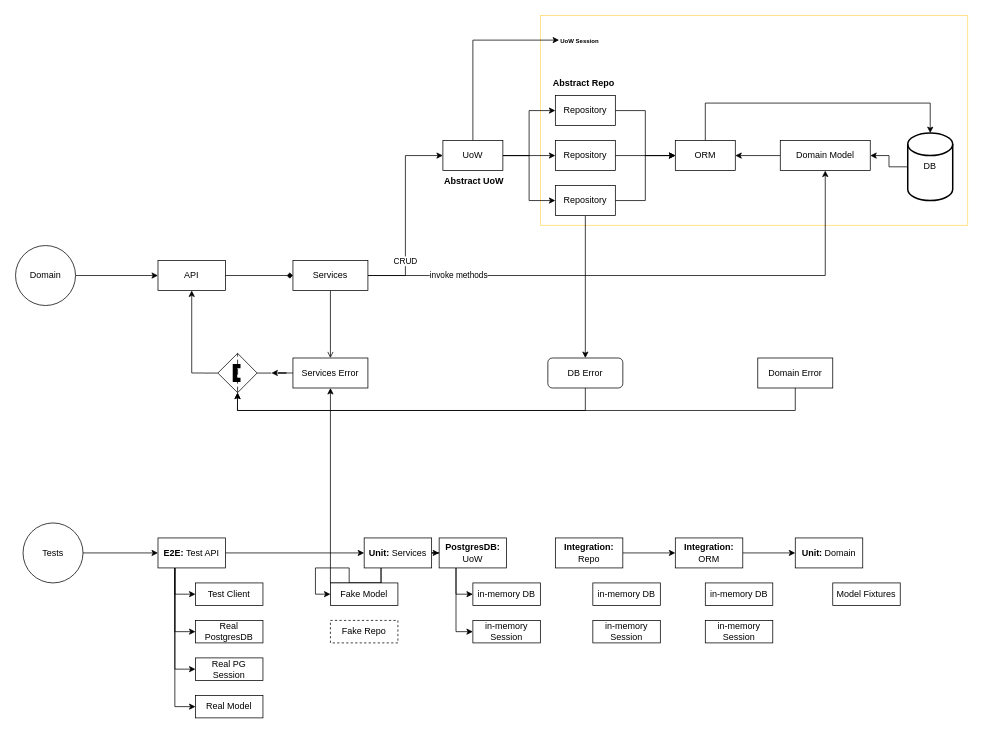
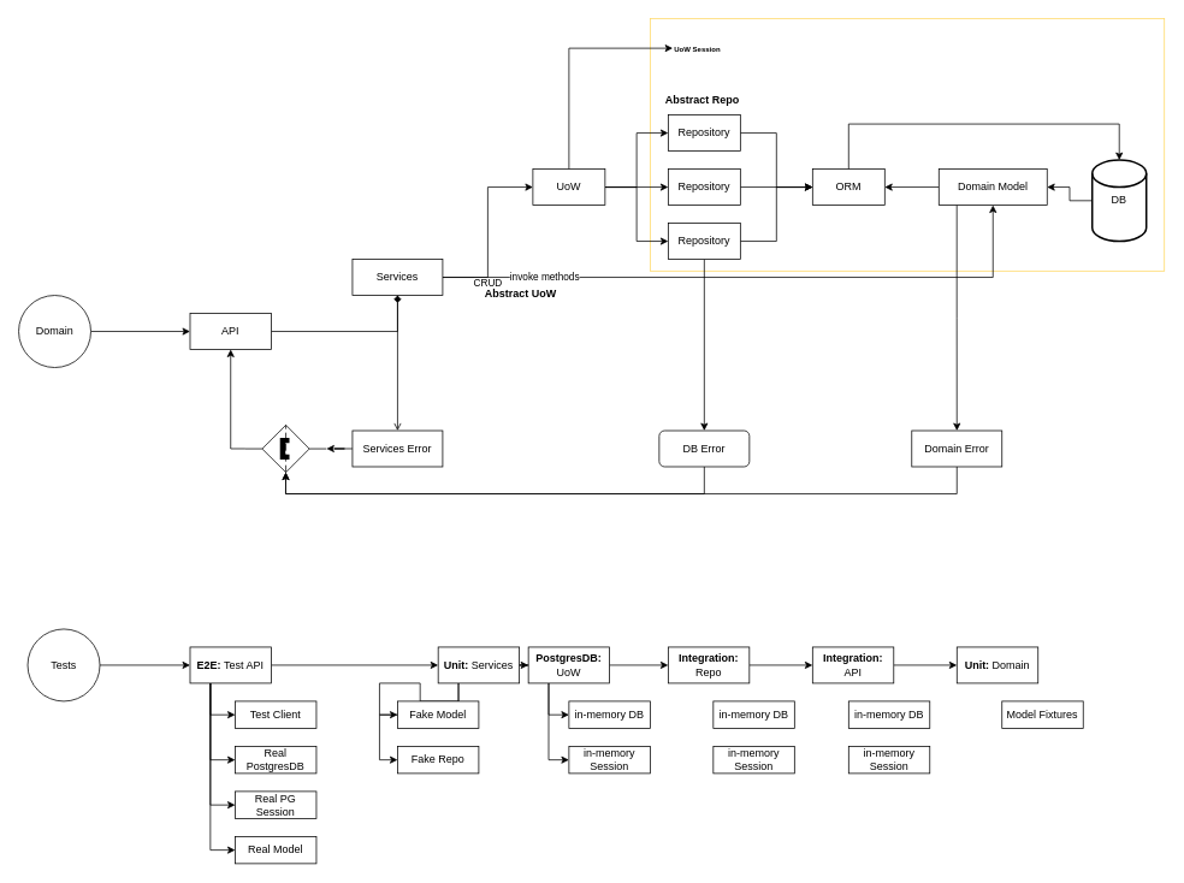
  <mxCell id="0" />
  <mxCell id="1" parent="0" />
  <mxCell id="2" value="" style="rounded=0;whiteSpace=wrap;html=1;fillColor=none;strokeWidth=1;strokeColor=#FFD966;" vertex="1" parent="1"><mxGeometry x="720" y="20" width="570" height="280" as="geometry" /></mxCell>
  <mxCell id="3" style="edgeStyle=orthogonalEdgeStyle;rounded=0;orthogonalLoop=1;jettySize=auto;html=1;entryX=0.5;entryY=0;entryDx=0;entryDy=0;entryPerimeter=0;exitX=0.5;exitY=0;exitDx=0;exitDy=0;" edge="1" parent="1" source="4" target="24"><mxGeometry relative="1" as="geometry"><Array as="points"><mxPoint x="940" y="137" /><mxPoint x="1240" y="137" /></Array></mxGeometry></mxCell>
  <mxCell id="4" value="ORM" style="rounded=0;whiteSpace=wrap;html=1;" vertex="1" parent="1"><mxGeometry x="900" y="187" width="80" height="40" as="geometry" /></mxCell>
  <mxCell id="5" style="edgeStyle=orthogonalEdgeStyle;rounded=0;orthogonalLoop=1;jettySize=auto;html=1;entryX=0;entryY=0.5;entryDx=0;entryDy=0;" edge="1" parent="1" source="6" target="4"><mxGeometry relative="1" as="geometry" /></mxCell>
  <mxCell id="6" value="Repository" style="rounded=0;whiteSpace=wrap;html=1;" vertex="1" parent="1"><mxGeometry x="740" y="127" width="80" height="40" as="geometry" /></mxCell>
  <mxCell id="7" style="edgeStyle=orthogonalEdgeStyle;rounded=0;orthogonalLoop=1;jettySize=auto;html=1;entryX=0;entryY=0.5;entryDx=0;entryDy=0;" edge="1" parent="1" source="11" target="6"><mxGeometry relative="1" as="geometry" /></mxCell>
  <mxCell id="8" style="edgeStyle=orthogonalEdgeStyle;rounded=0;orthogonalLoop=1;jettySize=auto;html=1;exitX=1;exitY=0.5;exitDx=0;exitDy=0;entryX=0;entryY=0.5;entryDx=0;entryDy=0;" edge="1" parent="1" source="11" target="26"><mxGeometry relative="1" as="geometry" /></mxCell>
  <mxCell id="9" style="edgeStyle=orthogonalEdgeStyle;rounded=0;orthogonalLoop=1;jettySize=auto;html=1;entryX=0;entryY=0.5;entryDx=0;entryDy=0;" edge="1" parent="1" source="11" target="29"><mxGeometry relative="1" as="geometry" /></mxCell>
  <mxCell id="10" style="edgeStyle=orthogonalEdgeStyle;rounded=0;orthogonalLoop=1;jettySize=auto;html=1;entryX=0;entryY=0.5;entryDx=0;entryDy=0;" edge="1" parent="1" source="11" target="71"><mxGeometry relative="1" as="geometry"><mxPoint x="740" y="57" as="targetPoint" /><Array as="points"><mxPoint x="630" y="53" /></Array></mxGeometry></mxCell>
  <mxCell id="11" value="UoW" style="rounded=0;whiteSpace=wrap;html=1;" vertex="1" parent="1"><mxGeometry x="590" y="187" width="80" height="40" as="geometry" /></mxCell>
  <mxCell id="12" style="edgeStyle=orthogonalEdgeStyle;rounded=0;orthogonalLoop=1;jettySize=auto;html=1;entryX=0;entryY=0.5;entryDx=0;entryDy=0;" edge="1" parent="1" source="17" target="11"><mxGeometry relative="1" as="geometry" /></mxCell>
  <mxCell id="13" value="CRUD" style="edgeLabel;html=1;align=center;verticalAlign=middle;resizable=0;points=[];" vertex="1" connectable="0" parent="12"><mxGeometry x="-0.15" y="1" relative="1" as="geometry"><mxPoint y="41" as="offset" /></mxGeometry></mxCell>
  <mxCell id="14" style="edgeStyle=orthogonalEdgeStyle;rounded=0;orthogonalLoop=1;jettySize=auto;html=1;" edge="1" parent="1" source="17" target="22"><mxGeometry relative="1" as="geometry" /></mxCell>
  <mxCell id="15" value="invoke methods" style="edgeLabel;html=1;align=center;verticalAlign=middle;resizable=0;points=[];" vertex="1" connectable="0" parent="14"><mxGeometry x="-0.717" y="1" relative="1" as="geometry"><mxPoint x="14" as="offset" /></mxGeometry></mxCell>
  <mxCell id="16" style="edgeStyle=orthogonalEdgeStyle;rounded=0;orthogonalLoop=1;jettySize=auto;html=1;entryX=0.5;entryY=0;entryDx=0;entryDy=0;endArrow=open;" edge="1" parent="1" source="17" target="56"><mxGeometry relative="1" as="geometry"><mxPoint x="440" y="477" as="targetPoint" /></mxGeometry></mxCell>
- <mxCell id="17" value="Services" style="rounded=0;whiteSpace=wrap;html=1;" vertex="1" parent="1"><mxGeometry x="390" y="347" width="100" height="40" as="geometry" /></mxCell>
+ <mxCell id="17" value="Services" style="rounded=0;whiteSpace=wrap;html=1;" vertex="1" parent="1"><mxGeometry x="390" y="287" width="100" height="40" as="geometry" /></mxCell>
  <mxCell id="18" style="edgeStyle=orthogonalEdgeStyle;rounded=0;orthogonalLoop=1;jettySize=auto;html=1;endArrow=diamond;" edge="1" parent="1" source="19" target="17"><mxGeometry relative="1" as="geometry" /></mxCell>
  <mxCell id="19" value="API" style="rounded=0;whiteSpace=wrap;html=1;" vertex="1" parent="1"><mxGeometry x="210" y="347" width="90" height="40" as="geometry" /></mxCell>
  <mxCell id="20" style="edgeStyle=orthogonalEdgeStyle;rounded=0;orthogonalLoop=1;jettySize=auto;html=1;entryX=1;entryY=0.5;entryDx=0;entryDy=0;" edge="1" parent="1" source="22" target="4"><mxGeometry relative="1" as="geometry" /></mxCell>
+ <mxCell id="21" style="edgeStyle=orthogonalEdgeStyle;rounded=0;orthogonalLoop=1;jettySize=auto;html=1;exitX=0.166;exitY=0.986;exitDx=0;exitDy=0;entryX=0.5;entryY=0;entryDx=0;entryDy=0;exitPerimeter=0;" edge="1" parent="1" source="22" target="65"><mxGeometry relative="1" as="geometry" /></mxCell>
  <mxCell id="22" value="Domain Model" style="rounded=0;whiteSpace=wrap;html=1;" vertex="1" parent="1"><mxGeometry x="1040" y="187" width="120" height="40" as="geometry" /></mxCell>
  <mxCell id="23" style="edgeStyle=orthogonalEdgeStyle;rounded=0;orthogonalLoop=1;jettySize=auto;html=1;entryX=1;entryY=0.5;entryDx=0;entryDy=0;" edge="1" parent="1" source="24" target="22"><mxGeometry relative="1" as="geometry" /></mxCell>
  <mxCell id="24" value="DB" style="strokeWidth=2;html=1;shape=mxgraph.flowchart.database;whiteSpace=wrap;" vertex="1" parent="1"><mxGeometry x="1210" y="177" width="60" height="90" as="geometry" /></mxCell>
  <mxCell id="25" style="edgeStyle=orthogonalEdgeStyle;rounded=0;orthogonalLoop=1;jettySize=auto;html=1;exitX=1;exitY=0.5;exitDx=0;exitDy=0;entryX=0;entryY=0.5;entryDx=0;entryDy=0;" edge="1" parent="1" source="26" target="4"><mxGeometry relative="1" as="geometry" /></mxCell>
  <mxCell id="26" value="Repository" style="rounded=0;whiteSpace=wrap;html=1;" vertex="1" parent="1"><mxGeometry x="740" y="187" width="80" height="40" as="geometry" /></mxCell>
  <mxCell id="27" style="edgeStyle=orthogonalEdgeStyle;rounded=0;orthogonalLoop=1;jettySize=auto;html=1;entryX=0;entryY=0.5;entryDx=0;entryDy=0;" edge="1" parent="1" source="29" target="4"><mxGeometry relative="1" as="geometry" /></mxCell>
  <mxCell id="28" style="edgeStyle=orthogonalEdgeStyle;rounded=0;orthogonalLoop=1;jettySize=auto;html=1;exitX=0.5;exitY=1;exitDx=0;exitDy=0;entryX=0.5;entryY=0;entryDx=0;entryDy=0;" edge="1" parent="1" source="29" target="62"><mxGeometry relative="1" as="geometry" /></mxCell>
  <mxCell id="29" value="Repository" style="rounded=0;whiteSpace=wrap;html=1;" vertex="1" parent="1"><mxGeometry x="740" y="247" width="80" height="40" as="geometry" /></mxCell>
- <mxCell id="30" value="&lt;span style=&quot;text-align: center;&quot;&gt;&lt;b&gt;Abstract UoW&lt;/b&gt;&lt;/span&gt;" style="text;whiteSpace=wrap;html=1;" vertex="1" parent="1"><mxGeometry x="590" y="227" width="90" height="30" as="geometry" /></mxCell>
+ <mxCell id="30" value="&lt;span style=&quot;text-align: center;&quot;&gt;&lt;b&gt;Abstract UoW&lt;/b&gt;&lt;/span&gt;" style="text;whiteSpace=wrap;html=1;" vertex="1" parent="1"><mxGeometry x="535" y="312" width="90" height="30" as="geometry" /></mxCell>
  <mxCell id="31" value="&lt;span style=&quot;text-align: center;&quot;&gt;&lt;b&gt;Abstract Repo&lt;/b&gt;&lt;/span&gt;" style="text;whiteSpace=wrap;html=1;" vertex="1" parent="1"><mxGeometry x="735" y="97" width="90" height="30" as="geometry" /></mxCell>
  <mxCell id="32" style="edgeStyle=orthogonalEdgeStyle;rounded=0;orthogonalLoop=1;jettySize=auto;html=1;exitX=0.25;exitY=1;exitDx=0;exitDy=0;entryX=0;entryY=0.5;entryDx=0;entryDy=0;" edge="1" parent="1" source="37" target="43"><mxGeometry relative="1" as="geometry" /></mxCell>
  <mxCell id="33" style="edgeStyle=orthogonalEdgeStyle;rounded=0;orthogonalLoop=1;jettySize=auto;html=1;exitX=0.25;exitY=1;exitDx=0;exitDy=0;entryX=0;entryY=0.5;entryDx=0;entryDy=0;" edge="1" parent="1" source="37" target="44"><mxGeometry relative="1" as="geometry" /></mxCell>
  <mxCell id="34" style="edgeStyle=orthogonalEdgeStyle;rounded=0;orthogonalLoop=1;jettySize=auto;html=1;exitX=0.25;exitY=1;exitDx=0;exitDy=0;entryX=0;entryY=0.5;entryDx=0;entryDy=0;" edge="1" parent="1" source="37" target="46"><mxGeometry relative="1" as="geometry" /></mxCell>
  <mxCell id="35" style="edgeStyle=orthogonalEdgeStyle;rounded=0;orthogonalLoop=1;jettySize=auto;html=1;exitX=0.25;exitY=1;exitDx=0;exitDy=0;entryX=0;entryY=0.5;entryDx=0;entryDy=0;" edge="1" parent="1" source="37" target="45"><mxGeometry relative="1" as="geometry" /></mxCell>
  <mxCell id="36" style="edgeStyle=orthogonalEdgeStyle;rounded=0;orthogonalLoop=1;jettySize=auto;html=1;entryX=0;entryY=0.5;entryDx=0;entryDy=0;" edge="1" parent="1" source="37" target="41"><mxGeometry relative="1" as="geometry" /></mxCell>
  <mxCell id="37" value="&lt;b&gt;E2E: &lt;/b&gt;Test API" style="rounded=0;whiteSpace=wrap;html=1;" vertex="1" parent="1"><mxGeometry x="210" y="717" width="90" height="40" as="geometry" /></mxCell>
  <mxCell id="38" style="edgeStyle=orthogonalEdgeStyle;rounded=0;orthogonalLoop=1;jettySize=auto;html=1;exitX=0.25;exitY=1;exitDx=0;exitDy=0;entryX=0;entryY=0.5;entryDx=0;entryDy=0;" edge="1" parent="1" source="41" target="42"><mxGeometry relative="1" as="geometry" /></mxCell>
- <mxCell id="39" style="edgeStyle=orthogonalEdgeStyle;rounded=0;orthogonalLoop=1;jettySize=auto;html=1;exitX=0.25;exitY=1;exitDx=0;exitDy=0;" edge="1" parent="1" source="41" target="56"><mxGeometry relative="1" as="geometry" /></mxCell>
+ <mxCell id="39" style="edgeStyle=orthogonalEdgeStyle;rounded=0;orthogonalLoop=1;jettySize=auto;html=1;exitX=0.25;exitY=1;exitDx=0;exitDy=0;entryX=0;entryY=0.5;entryDx=0;entryDy=0;" edge="1" parent="1" source="41" target="66"><mxGeometry relative="1" as="geometry" /></mxCell>
  <mxCell id="40" style="edgeStyle=orthogonalEdgeStyle;rounded=0;orthogonalLoop=1;jettySize=auto;html=1;entryX=0;entryY=0.5;entryDx=0;entryDy=0;" edge="1" parent="1" source="41" target="53"><mxGeometry relative="1" as="geometry" /></mxCell>
  <mxCell id="41" value="&lt;b&gt;Unit: &lt;/b&gt;Services" style="rounded=0;whiteSpace=wrap;html=1;" vertex="1" parent="1"><mxGeometry x="485" y="717" width="90" height="40" as="geometry" /></mxCell>
  <mxCell id="42" value="Fake Model" style="rounded=0;whiteSpace=wrap;html=1;" vertex="1" parent="1"><mxGeometry x="440" y="777" width="90" height="30" as="geometry" /></mxCell>
  <mxCell id="43" value="Test Client" style="rounded=0;whiteSpace=wrap;html=1;" vertex="1" parent="1"><mxGeometry x="260" y="777" width="90" height="30" as="geometry" /></mxCell>
  <mxCell id="44" value="Real PostgresDB" style="rounded=0;whiteSpace=wrap;html=1;" vertex="1" parent="1"><mxGeometry x="260" y="827" width="90" height="30" as="geometry" /></mxCell>
  <mxCell id="45" value="Real Model" style="rounded=0;whiteSpace=wrap;html=1;" vertex="1" parent="1"><mxGeometry x="260" y="927" width="90" height="30" as="geometry" /></mxCell>
  <mxCell id="46" value="Real PG Session" style="rounded=0;whiteSpace=wrap;html=1;" vertex="1" parent="1"><mxGeometry x="260" y="877" width="90" height="30" as="geometry" /></mxCell>
  <mxCell id="47" value="&lt;b&gt;Unit: &lt;/b&gt;Domain" style="rounded=0;whiteSpace=wrap;html=1;" vertex="1" parent="1"><mxGeometry x="1060" y="717" width="90" height="40" as="geometry" /></mxCell>
  <mxCell id="48" style="edgeStyle=orthogonalEdgeStyle;rounded=0;orthogonalLoop=1;jettySize=auto;html=1;entryX=0;entryY=0.5;entryDx=0;entryDy=0;" edge="1" parent="1" source="49" target="55"><mxGeometry relative="1" as="geometry" /></mxCell>
  <mxCell id="49" value="&lt;b&gt;Integration: &lt;/b&gt;Repo" style="rounded=0;whiteSpace=wrap;html=1;" vertex="1" parent="1"><mxGeometry x="740" y="717" width="90" height="40" as="geometry" /></mxCell>
+ <mxCell id="50" style="edgeStyle=orthogonalEdgeStyle;rounded=0;orthogonalLoop=1;jettySize=auto;html=1;entryX=0;entryY=0.5;entryDx=0;entryDy=0;" edge="1" parent="1" source="53" target="49"><mxGeometry relative="1" as="geometry" /></mxCell>
  <mxCell id="51" style="edgeStyle=orthogonalEdgeStyle;rounded=0;orthogonalLoop=1;jettySize=auto;html=1;exitX=0.25;exitY=1;exitDx=0;exitDy=0;entryX=0;entryY=0.5;entryDx=0;entryDy=0;" edge="1" parent="1" source="53" target="69"><mxGeometry relative="1" as="geometry" /></mxCell>
  <mxCell id="52" style="edgeStyle=orthogonalEdgeStyle;rounded=0;orthogonalLoop=1;jettySize=auto;html=1;exitX=0.25;exitY=1;exitDx=0;exitDy=0;entryX=0;entryY=0.5;entryDx=0;entryDy=0;" edge="1" parent="1" source="53" target="72"><mxGeometry relative="1" as="geometry" /></mxCell>
  <mxCell id="53" value="&lt;b&gt;PostgresDB&lt;/b&gt;&lt;b&gt;: &lt;/b&gt;UoW" style="rounded=0;whiteSpace=wrap;html=1;" vertex="1" parent="1"><mxGeometry x="585" y="717" width="90" height="40" as="geometry" /></mxCell>
  <mxCell id="54" style="edgeStyle=orthogonalEdgeStyle;rounded=0;orthogonalLoop=1;jettySize=auto;html=1;entryX=0;entryY=0.5;entryDx=0;entryDy=0;" edge="1" parent="1" source="55" target="47"><mxGeometry relative="1" as="geometry" /></mxCell>
- <mxCell id="55" value="&lt;b&gt;Integration&lt;/b&gt;&lt;b&gt;: &lt;/b&gt;ORM" style="rounded=0;whiteSpace=wrap;html=1;" vertex="1" parent="1"><mxGeometry x="900" y="717" width="90" height="40" as="geometry" /></mxCell>
+ <mxCell id="55" value="&lt;b&gt;Integration&lt;/b&gt;&lt;b&gt;: &lt;/b&gt;API" style="rounded=0;whiteSpace=wrap;html=1;" vertex="1" parent="1"><mxGeometry x="900" y="717" width="90" height="40" as="geometry" /></mxCell>
  <mxCell id="56" value="Services Error" style="rounded=0;whiteSpace=wrap;html=1;" vertex="1" parent="1"><mxGeometry x="390" y="477" width="100" height="40" as="geometry" /></mxCell>
  <mxCell id="57" style="edgeStyle=orthogonalEdgeStyle;rounded=0;orthogonalLoop=1;jettySize=auto;html=1;entryX=0.5;entryY=1;entryDx=0;entryDy=0;exitX=0.5;exitY=1;exitDx=0;exitDy=0;exitPerimeter=0;" edge="1" parent="1" source="58" target="19"><mxGeometry relative="1" as="geometry"><Array as="points"><mxPoint x="255" y="497" /></Array></mxGeometry></mxCell>
  <mxCell id="58" value="" style="verticalLabelPosition=bottom;aspect=fixed;html=1;verticalAlign=top;fillColor=strokeColor;align=center;outlineConnect=0;shape=mxgraph.fluid_power.x12000;points=[[0.5,0,0],[0.5,1,0]];rotation=90;" vertex="1" parent="1"><mxGeometry x="290" y="451.94" width="52.44" height="90.12" as="geometry" /></mxCell>
  <mxCell id="59" style="edgeStyle=orthogonalEdgeStyle;rounded=0;orthogonalLoop=1;jettySize=auto;html=1;" edge="1" parent="1" source="60" target="19"><mxGeometry relative="1" as="geometry" /></mxCell>
  <mxCell id="60" value="Domain" style="ellipse;whiteSpace=wrap;html=1;aspect=fixed;" vertex="1" parent="1"><mxGeometry x="20" y="327" width="80" height="80" as="geometry" /></mxCell>
  <mxCell id="61" style="edgeStyle=orthogonalEdgeStyle;rounded=0;orthogonalLoop=1;jettySize=auto;html=1;exitX=0.5;exitY=1;exitDx=0;exitDy=0;" edge="1" parent="1" source="62" target="58"><mxGeometry relative="1" as="geometry"><Array as="points"><mxPoint x="780" y="547" /><mxPoint x="316" y="547" /></Array></mxGeometry></mxCell>
  <mxCell id="62" value="DB Error" style="whiteSpace=wrap;html=1;rounded=1;" vertex="1" parent="1"><mxGeometry x="730" y="477" width="100" height="40" as="geometry" /></mxCell>
  <mxCell id="63" style="edgeStyle=orthogonalEdgeStyle;rounded=0;orthogonalLoop=1;jettySize=auto;html=1;entryX=0.5;entryY=0;entryDx=0;entryDy=0;entryPerimeter=0;" edge="1" parent="1" source="56" target="58"><mxGeometry relative="1" as="geometry" /></mxCell>
  <mxCell id="64" style="edgeStyle=orthogonalEdgeStyle;rounded=0;orthogonalLoop=1;jettySize=auto;html=1;exitX=0.5;exitY=1;exitDx=0;exitDy=0;" edge="1" parent="1" source="65" target="58"><mxGeometry relative="1" as="geometry"><Array as="points"><mxPoint x="1060" y="547" /><mxPoint x="316" y="547" /></Array></mxGeometry></mxCell>
  <mxCell id="65" value="Domain Error" style="rounded=0;whiteSpace=wrap;html=1;" vertex="1" parent="1"><mxGeometry x="1010" y="477" width="100" height="40" as="geometry" /></mxCell>
- <mxCell id="66" value="Fake Repo" style="rounded=0;whiteSpace=wrap;html=1;dashed=1;" vertex="1" parent="1"><mxGeometry x="440" y="827" width="90" height="30" as="geometry" /></mxCell>
+ <mxCell id="66" value="Fake Repo" style="rounded=0;whiteSpace=wrap;html=1;" vertex="1" parent="1"><mxGeometry x="440" y="827" width="90" height="30" as="geometry" /></mxCell>
  <mxCell id="67" style="edgeStyle=orthogonalEdgeStyle;rounded=0;orthogonalLoop=1;jettySize=auto;html=1;entryX=0;entryY=0.5;entryDx=0;entryDy=0;" edge="1" parent="1" source="68" target="37"><mxGeometry relative="1" as="geometry" /></mxCell>
  <mxCell id="68" value="Tests" style="ellipse;whiteSpace=wrap;html=1;aspect=fixed;" vertex="1" parent="1"><mxGeometry x="30" y="697" width="80" height="80" as="geometry" /></mxCell>
  <mxCell id="69" value="in-memory DB" style="rounded=0;whiteSpace=wrap;html=1;" vertex="1" parent="1"><mxGeometry x="630" y="777" width="90" height="30" as="geometry" /></mxCell>
  <mxCell id="70" value="Model Fixtures" style="rounded=0;whiteSpace=wrap;html=1;" vertex="1" parent="1"><mxGeometry x="1110" y="777" width="90" height="30" as="geometry" /></mxCell>
  <mxCell id="71" value="&lt;font style=&quot;font-size: 8px;&quot;&gt;&lt;b&gt;UoW Session&lt;/b&gt;&lt;/font&gt;" style="text;html=1;align=left;verticalAlign=middle;whiteSpace=wrap;rounded=0;" vertex="1" parent="1"><mxGeometry x="745" y="38" width="75" height="30" as="geometry" /></mxCell>
  <mxCell id="72" value="in-memory Session" style="rounded=0;whiteSpace=wrap;html=1;" vertex="1" parent="1"><mxGeometry x="630" y="827" width="90" height="30" as="geometry" /></mxCell>
  <mxCell id="73" value="in-memory DB" style="rounded=0;whiteSpace=wrap;html=1;" vertex="1" parent="1"><mxGeometry x="790" y="777" width="90" height="30" as="geometry" /></mxCell>
  <mxCell id="74" value="in-memory Session" style="rounded=0;whiteSpace=wrap;html=1;" vertex="1" parent="1"><mxGeometry x="790" y="827" width="90" height="30" as="geometry" /></mxCell>
  <mxCell id="75" value="in-memory DB" style="rounded=0;whiteSpace=wrap;html=1;" vertex="1" parent="1"><mxGeometry x="940" y="777" width="90" height="30" as="geometry" /></mxCell>
  <mxCell id="76" value="in-memory Session" style="rounded=0;whiteSpace=wrap;html=1;" vertex="1" parent="1"><mxGeometry x="940" y="827" width="90" height="30" as="geometry" /></mxCell>
